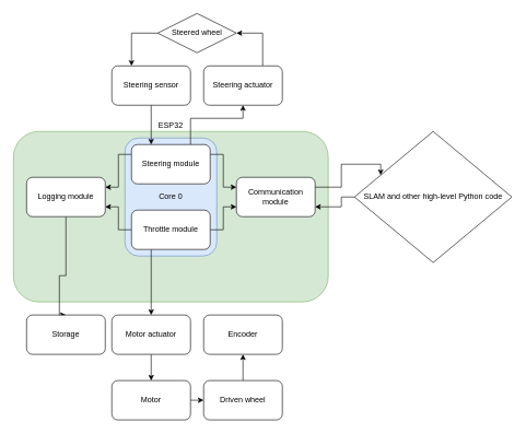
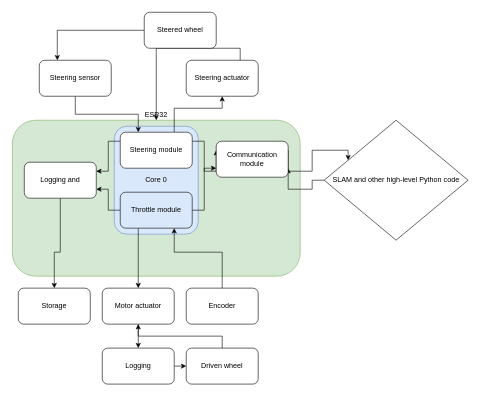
  <mxCell id="0" />
  <mxCell id="1" parent="0" />
  <mxCell id="2" value="ESP32" style="rounded=1;whiteSpace=wrap;html=1;labelPosition=center;verticalLabelPosition=top;align=center;verticalAlign=bottom;horizontal=1;strokeColor=#82b366;fillColor=#d5e8d4;" parent="1" vertex="1"><mxGeometry x="20" y="200" width="480" height="260" as="geometry" /></mxCell>
  <mxCell id="3" value="Core 0" style="rounded=1;whiteSpace=wrap;html=1;fillColor=#dae8fc;strokeColor=#6c8ebf;" vertex="1" parent="1"><mxGeometry x="190" y="210" width="140" height="180" as="geometry" /></mxCell>
- <mxCell id="4" style="edgeStyle=orthogonalEdgeStyle;rounded=0;orthogonalLoop=1;jettySize=auto;html=1;exitX=0.75;exitY=0;exitDx=0;exitDy=0;entryX=1;entryY=0.5;entryDx=0;entryDy=0;" edge="1" parent="1" source="5" target="27"><mxGeometry relative="1" as="geometry" /></mxCell>
+ <mxCell id="4" style="edgeStyle=orthogonalEdgeStyle;rounded=0;orthogonalLoop=1;jettySize=auto;html=1;exitX=0.75;exitY=0;exitDx=0;exitDy=0;" edge="1" parent="1" source="5" target="2"><mxGeometry relative="1" as="geometry" /></mxCell>
  <mxCell id="5" value="Steering actuator" style="rounded=1;whiteSpace=wrap;html=1;" parent="1" vertex="1"><mxGeometry x="310" y="100" width="120" height="60" as="geometry" /></mxCell>
  <mxCell id="6" style="edgeStyle=orthogonalEdgeStyle;rounded=0;orthogonalLoop=1;jettySize=auto;html=1;exitX=0.5;exitY=1;exitDx=0;exitDy=0;entryX=0.25;entryY=0;entryDx=0;entryDy=0;" parent="1" source="7" target="23" edge="1"><mxGeometry relative="1" as="geometry" /></mxCell>
- <mxCell id="7" value="Steering sensor" style="rounded=1;whiteSpace=wrap;html=1;" parent="1" vertex="1"><mxGeometry x="170" y="100" width="120" height="60" as="geometry" /></mxCell>
+ <mxCell id="7" value="Steering sensor" style="rounded=1;whiteSpace=wrap;html=1;" parent="1" vertex="1"><mxGeometry x="65" y="100" width="120" height="60" as="geometry" /></mxCell>
  <mxCell id="8" style="edgeStyle=orthogonalEdgeStyle;rounded=0;orthogonalLoop=1;jettySize=auto;html=1;exitX=1;exitY=0.5;exitDx=0;exitDy=0;entryX=0;entryY=0.5;entryDx=0;entryDy=0;" parent="1" source="9" target="11" edge="1"><mxGeometry relative="1" as="geometry" /></mxCell>
- <mxCell id="9" value="Motor" style="rounded=1;whiteSpace=wrap;html=1;" parent="1" vertex="1"><mxGeometry x="170" y="580" width="120" height="60" as="geometry" /></mxCell>
- <mxCell id="10" style="edgeStyle=orthogonalEdgeStyle;rounded=0;orthogonalLoop=1;jettySize=auto;html=1;exitX=0.5;exitY=0;exitDx=0;exitDy=0;entryX=0.5;entryY=1;entryDx=0;entryDy=0;" parent="1" source="11" target="13" edge="1"><mxGeometry relative="1" as="geometry" /></mxCell>
+ <mxCell id="9" value="Logging" style="rounded=1;whiteSpace=wrap;html=1;" parent="1" vertex="1"><mxGeometry x="170" y="580" width="120" height="60" as="geometry" /></mxCell>
+ <mxCell id="10" style="edgeStyle=orthogonalEdgeStyle;rounded=0;orthogonalLoop=1;jettySize=auto;html=1;exitX=0.5;exitY=0;exitDx=0;exitDy=0;" parent="1" source="11" target="15" edge="1"><mxGeometry relative="1" as="geometry" /></mxCell>
  <mxCell id="11" value="Driven wheel" style="rounded=1;whiteSpace=wrap;html=1;" parent="1" vertex="1"><mxGeometry x="310" y="580" width="120" height="60" as="geometry" /></mxCell>
+ <mxCell id="12" style="edgeStyle=orthogonalEdgeStyle;rounded=0;orthogonalLoop=1;jettySize=auto;html=1;exitX=0.5;exitY=0;exitDx=0;exitDy=0;entryX=0.75;entryY=1;entryDx=0;entryDy=0;" parent="1" source="13" target="19" edge="1"><mxGeometry relative="1" as="geometry"><Array as="points"><mxPoint x="370" y="420" /><mxPoint x="290" y="420" /></Array></mxGeometry></mxCell>
  <mxCell id="13" value="Encoder" style="rounded=1;whiteSpace=wrap;html=1;" parent="1" vertex="1"><mxGeometry x="310" y="480" width="120" height="60" as="geometry" /></mxCell>
  <mxCell id="14" style="edgeStyle=orthogonalEdgeStyle;rounded=0;orthogonalLoop=1;jettySize=auto;html=1;exitX=0.5;exitY=1;exitDx=0;exitDy=0;entryX=0.5;entryY=0;entryDx=0;entryDy=0;" parent="1" source="15" target="9" edge="1"><mxGeometry relative="1" as="geometry" /></mxCell>
  <mxCell id="15" value="Motor actuator" style="rounded=1;whiteSpace=wrap;html=1;" parent="1" vertex="1"><mxGeometry x="170" y="480" width="120" height="60" as="geometry" /></mxCell>
  <mxCell id="16" style="edgeStyle=orthogonalEdgeStyle;rounded=0;orthogonalLoop=1;jettySize=auto;html=1;exitX=0;exitY=0.5;exitDx=0;exitDy=0;entryX=1;entryY=0.75;entryDx=0;entryDy=0;" edge="1" parent="1" source="19" target="31"><mxGeometry relative="1" as="geometry" /></mxCell>
  <mxCell id="17" style="edgeStyle=orthogonalEdgeStyle;rounded=0;orthogonalLoop=1;jettySize=auto;html=1;exitX=1;exitY=0.5;exitDx=0;exitDy=0;entryX=0;entryY=0.75;entryDx=0;entryDy=0;" edge="1" parent="1" source="19" target="29"><mxGeometry relative="1" as="geometry" /></mxCell>
  <mxCell id="18" style="edgeStyle=orthogonalEdgeStyle;rounded=0;orthogonalLoop=1;jettySize=auto;html=1;exitX=0.25;exitY=1;exitDx=0;exitDy=0;entryX=0.5;entryY=0;entryDx=0;entryDy=0;" edge="1" parent="1" source="19" target="15"><mxGeometry relative="1" as="geometry" /></mxCell>
- <mxCell id="19" value="Throttle module" style="rounded=1;whiteSpace=wrap;html=1;" parent="1" vertex="1"><mxGeometry x="200" y="320" width="120" height="60" as="geometry" /></mxCell>
+ <mxCell id="19" value="Throttle module" style="rounded=1;whiteSpace=wrap;html=1;fillColor=#dae8fc;" parent="1" vertex="1"><mxGeometry x="200" y="320" width="120" height="60" as="geometry" /></mxCell>
  <mxCell id="20" style="edgeStyle=orthogonalEdgeStyle;rounded=0;orthogonalLoop=1;jettySize=auto;html=1;exitX=0.75;exitY=0;exitDx=0;exitDy=0;entryX=0.5;entryY=1;entryDx=0;entryDy=0;" parent="1" source="23" target="5" edge="1"><mxGeometry relative="1" as="geometry"><Array as="points"><mxPoint x="290" y="180" /><mxPoint x="370" y="180" /></Array></mxGeometry></mxCell>
  <mxCell id="21" style="edgeStyle=orthogonalEdgeStyle;rounded=0;orthogonalLoop=1;jettySize=auto;html=1;exitX=1;exitY=0.25;exitDx=0;exitDy=0;entryX=0;entryY=0.25;entryDx=0;entryDy=0;" edge="1" parent="1" source="23" target="29"><mxGeometry relative="1" as="geometry"><Array as="points"><mxPoint x="340" y="235" /><mxPoint x="340" y="285" /></Array></mxGeometry></mxCell>
  <mxCell id="22" style="edgeStyle=orthogonalEdgeStyle;rounded=0;orthogonalLoop=1;jettySize=auto;html=1;exitX=0;exitY=0.25;exitDx=0;exitDy=0;entryX=1;entryY=0.25;entryDx=0;entryDy=0;" edge="1" parent="1" source="23" target="31"><mxGeometry relative="1" as="geometry"><Array as="points"><mxPoint x="180" y="235" /><mxPoint x="180" y="285" /></Array></mxGeometry></mxCell>
  <mxCell id="23" value="Steering module" style="rounded=1;whiteSpace=wrap;html=1;" parent="1" vertex="1"><mxGeometry x="200" y="220" width="120" height="60" as="geometry" /></mxCell>
  <mxCell id="24" style="edgeStyle=orthogonalEdgeStyle;rounded=0;orthogonalLoop=1;jettySize=auto;html=1;exitX=0;exitY=0.5;exitDx=0;exitDy=0;entryX=1;entryY=0.75;entryDx=0;entryDy=0;" edge="1" parent="1" source="25" target="29"><mxGeometry relative="1" as="geometry"><Array as="points"><mxPoint x="520" y="300" /><mxPoint x="520" y="315" /></Array></mxGeometry></mxCell>
  <mxCell id="25" value="SLAM and other high-level Python code" style="rhombus;whiteSpace=wrap;html=1;" vertex="1" parent="1"><mxGeometry x="540" y="200" width="240" height="200" as="geometry" /></mxCell>
  <mxCell id="26" style="edgeStyle=orthogonalEdgeStyle;rounded=0;orthogonalLoop=1;jettySize=auto;html=1;exitX=0;exitY=0.5;exitDx=0;exitDy=0;entryX=0.25;entryY=0;entryDx=0;entryDy=0;" edge="1" parent="1" source="27" target="7"><mxGeometry relative="1" as="geometry" /></mxCell>
- <mxCell id="27" value="Steered wheel" style="rhombus;whiteSpace=wrap;html=1;" vertex="1" parent="1"><mxGeometry x="240" y="20" width="120" height="60" as="geometry" /></mxCell>
+ <mxCell id="27" value="Steered wheel" style="rounded=1;whiteSpace=wrap;html=1;" vertex="1" parent="1"><mxGeometry x="240" y="20" width="120" height="60" as="geometry" /></mxCell>
  <mxCell id="28" style="edgeStyle=orthogonalEdgeStyle;rounded=0;orthogonalLoop=1;jettySize=auto;html=1;exitX=1;exitY=0.25;exitDx=0;exitDy=0;entryX=0;entryY=0.25;entryDx=0;entryDy=0;" edge="1" parent="1" source="29" target="25"><mxGeometry relative="1" as="geometry"><Array as="points"><mxPoint x="520" y="285" /><mxPoint x="520" y="250" /></Array></mxGeometry></mxCell>
- <mxCell id="29" value="Communication&lt;br&gt;module" style="rounded=1;whiteSpace=wrap;html=1;" vertex="1" parent="1"><mxGeometry x="360" y="270" width="120" height="60" as="geometry" /></mxCell>
+ <mxCell id="29" value="Communication&lt;br&gt;module" style="rounded=1;whiteSpace=wrap;html=1;" vertex="1" parent="1"><mxGeometry x="360" y="235" width="120" height="60" as="geometry" /></mxCell>
  <mxCell id="30" style="edgeStyle=orthogonalEdgeStyle;rounded=0;orthogonalLoop=1;jettySize=auto;html=1;exitX=0.5;exitY=1;exitDx=0;exitDy=0;entryX=0.5;entryY=0;entryDx=0;entryDy=0;" edge="1" parent="1" source="31" target="32"><mxGeometry relative="1" as="geometry"><Array as="points"><mxPoint x="100" y="420" /><mxPoint x="90" y="420" /></Array></mxGeometry></mxCell>
- <mxCell id="31" value="Logging module" style="rounded=1;whiteSpace=wrap;html=1;" vertex="1" parent="1"><mxGeometry x="40" y="270" width="120" height="60" as="geometry" /></mxCell>
- <mxCell id="32" value="Storage" style="rounded=1;whiteSpace=wrap;html=1;" vertex="1" parent="1"><mxGeometry x="40" y="480" width="120" height="60" as="geometry" /></mxCell>
+ <mxCell id="31" value="Logging and" style="rounded=1;whiteSpace=wrap;html=1;" vertex="1" parent="1"><mxGeometry x="40" y="270" width="120" height="60" as="geometry" /></mxCell>
+ <mxCell id="32" value="Storage" style="rounded=1;whiteSpace=wrap;html=1;" vertex="1" parent="1"><mxGeometry x="30" y="480" width="120" height="60" as="geometry" /></mxCell>
